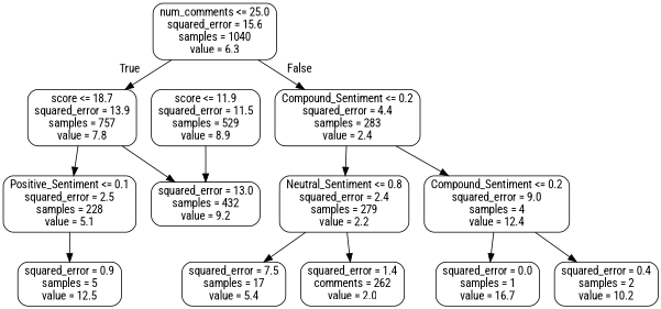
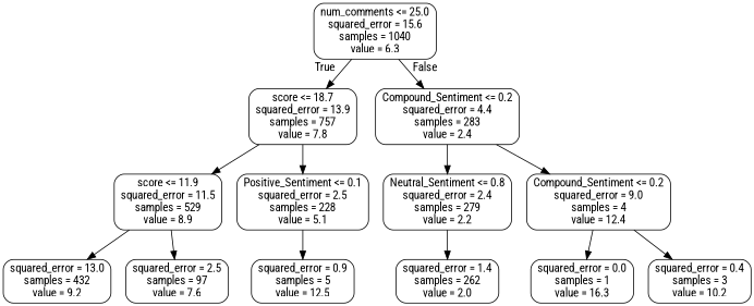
  digraph {
    fontname="Roboto Condensed"
    node [color=black fontname="Roboto Condensed" shape=box style=rounded]
    edge [fontname="Roboto Condensed"]
    n1 [label="num_comments <= 25.0\nsquared_error = 15.6\nsamples = 1040\nvalue = 6.3"]
    n2 [label="score <= 18.7\nsquared_error = 13.9\nsamples = 757\nvalue = 7.8"]
    n3 [label="Compound_Sentiment <= 0.2\nsquared_error = 4.4\nsamples = 283\nvalue = 2.4"]
    n4 [label="score <= 11.9\nsquared_error = 11.5\nsamples = 529\nvalue = 8.9"]
    n5 [label="Positive_Sentiment <= 0.1\nsquared_error = 2.5\nsamples = 228\nvalue = 5.1"]
    n6 [label="Neutral_Sentiment <= 0.8\nsquared_error = 2.4\nsamples = 279\nvalue = 2.2"]
    n7 [label="Compound_Sentiment <= 0.2\nsquared_error = 9.0\nsamples = 4\nvalue = 12.4"]
    n8 [label="squared_error = 13.0\nsamples = 432\nvalue = 9.2"]
+   n9 [label="squared_error = 2.5\nsamples = 97\nvalue = 7.6"]
    n10 [label="squared_error = 0.9\nsamples = 5\nvalue = 12.5"]
-   n11 [label="squared_error = 7.5\nsamples = 17\nvalue = 5.4"]
-   n12 [label="squared_error = 1.4\ncomments = 262\nvalue = 2.0"]
-   n13 [label="squared_error = 0.0\nsamples = 1\nvalue = 16.7"]
-   n14 [label="squared_error = 0.4\nsamples = 2\nvalue = 10.2"]
+   n12 [label="squared_error = 1.4\nsamples = 262\nvalue = 2.0"]
+   n13 [label="squared_error = 0.0\nsamples = 1\nvalue = 16.3"]
+   n14 [label="squared_error = 0.4\nsamples = 3\nvalue = 10.2"]
    n1 -> n2 [headlabel=True labelangle=45 labeldistance=2.5]
    n1 -> n3 [headlabel=False labelangle=-45 labeldistance=2.5]
-   n2 -> n8
+   n2 -> n4
    n2 -> n5
    n3 -> n6
    n3 -> n7
    n4 -> n8
+   n4 -> n9
    n5 -> n10
-   n6 -> n11
    n6 -> n12
    n7 -> n13
    n7 -> n14
  }
